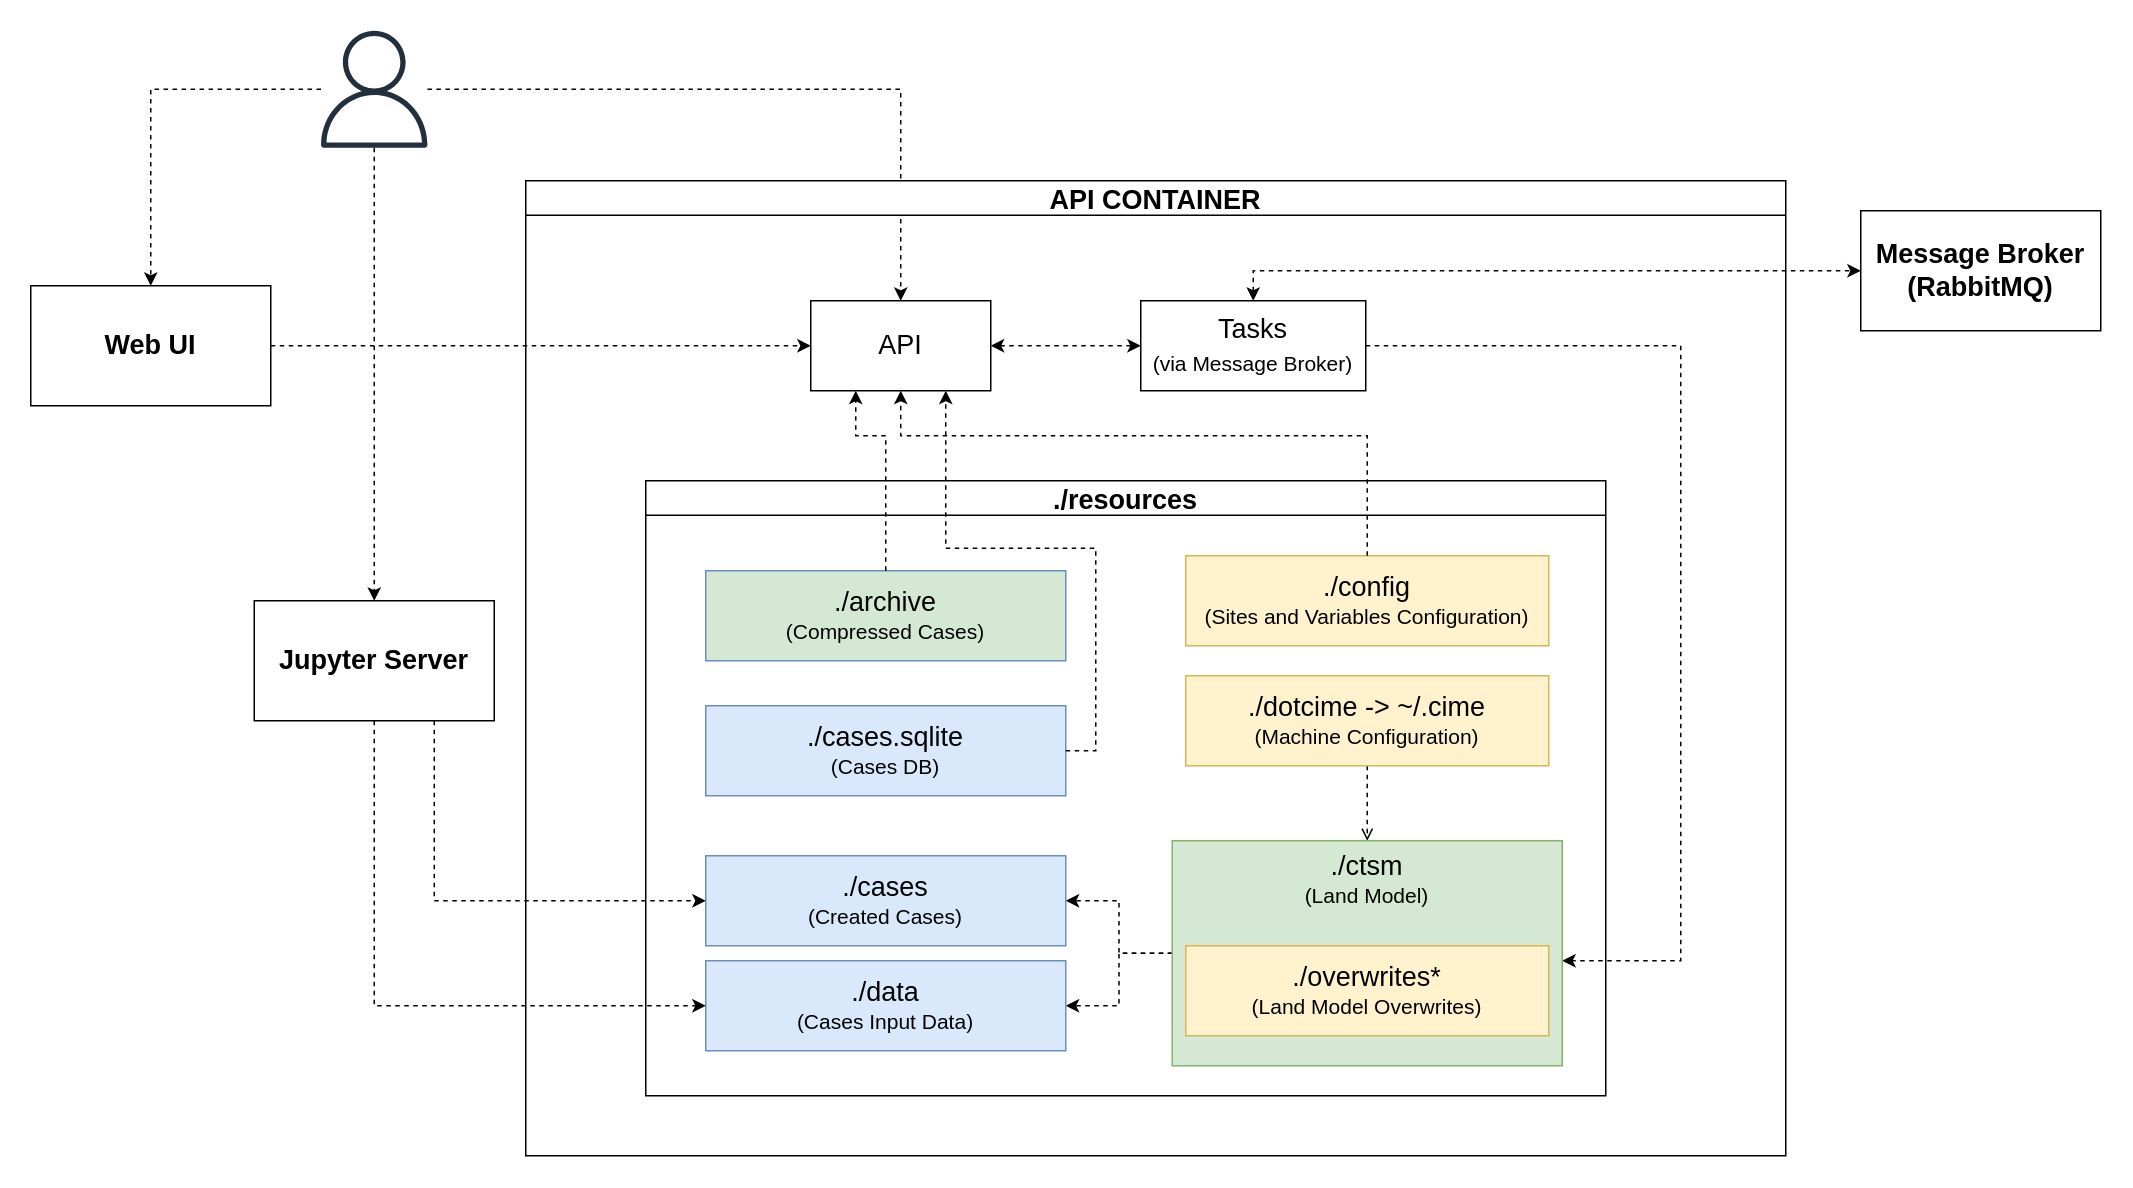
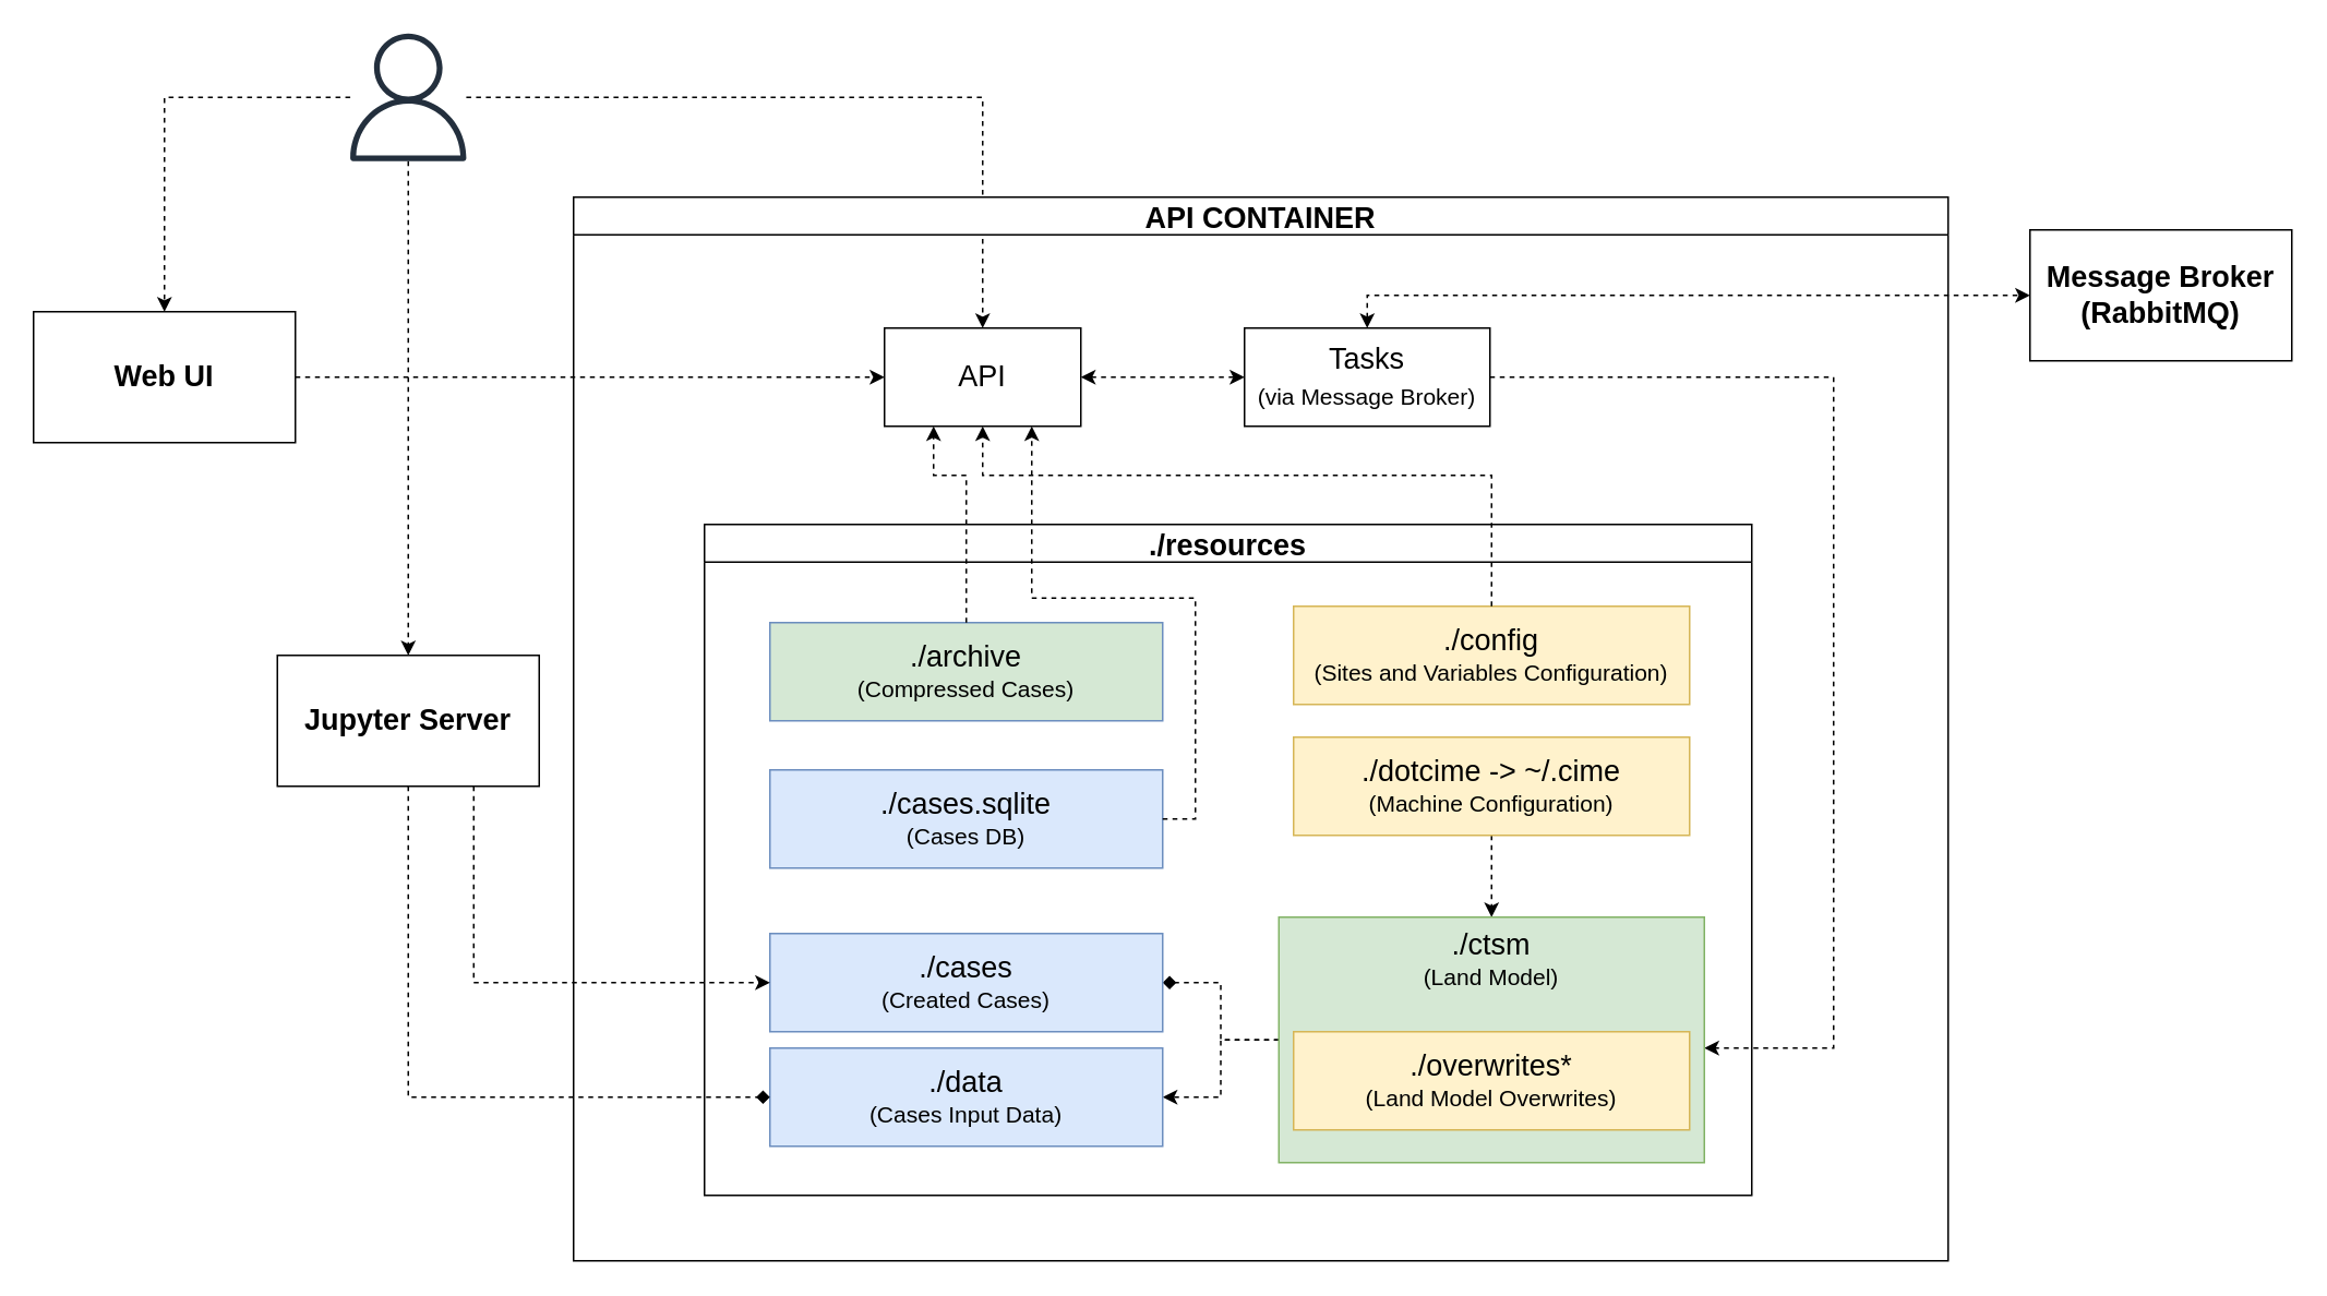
  <mxCell id="0" />
  <mxCell id="1" parent="0" />
  <mxCell id="2" style="edgeStyle=orthogonalEdgeStyle;rounded=0;orthogonalLoop=1;jettySize=auto;html=1;exitX=1;exitY=0.5;exitDx=0;exitDy=0;entryX=0;entryY=0.5;entryDx=0;entryDy=0;dashed=1;" parent="1" source="3" target="10" edge="1"><mxGeometry relative="1" as="geometry"><mxPoint x="350" y="260" as="targetPoint" /></mxGeometry></mxCell>
  <mxCell id="3" value="&lt;div style=&quot;font-size: 18px;&quot;&gt;&lt;b&gt;&lt;font style=&quot;font-size: 18px;&quot;&gt;Web UI&lt;/font&gt;&lt;/b&gt;&lt;/div&gt;" style="rounded=0;whiteSpace=wrap;html=1;" parent="1" vertex="1"><mxGeometry x="20" y="190" width="160" height="80" as="geometry" /></mxCell>
  <mxCell id="4" style="edgeStyle=orthogonalEdgeStyle;rounded=0;orthogonalLoop=1;jettySize=auto;html=1;dashed=1;" parent="1" source="7" target="3" edge="1"><mxGeometry relative="1" as="geometry" /></mxCell>
  <mxCell id="5" style="edgeStyle=orthogonalEdgeStyle;rounded=0;orthogonalLoop=1;jettySize=auto;html=1;dashed=1;" parent="1" source="7" target="10" edge="1"><mxGeometry relative="1" as="geometry"><mxPoint x="490" y="160" as="targetPoint" /></mxGeometry></mxCell>
  <mxCell id="6" style="edgeStyle=orthogonalEdgeStyle;rounded=0;orthogonalLoop=1;jettySize=auto;html=1;entryX=0.5;entryY=0;entryDx=0;entryDy=0;dashed=1;fontSize=18;" edge="1" parent="1" source="7" target="32"><mxGeometry relative="1" as="geometry"><Array as="points"><mxPoint x="249" y="370" /><mxPoint x="249" y="370" /></Array></mxGeometry></mxCell>
  <mxCell id="7" value="" style="sketch=0;outlineConnect=0;fontColor=#232F3E;gradientColor=none;fillColor=#232F3D;strokeColor=none;dashed=0;verticalLabelPosition=bottom;verticalAlign=top;align=center;html=1;fontSize=12;fontStyle=0;aspect=fixed;pointerEvents=1;shape=mxgraph.aws4.user;" parent="1" vertex="1"><mxGeometry x="210" y="20" width="78" height="78" as="geometry" /></mxCell>
  <mxCell id="8" value="API CONTAINER" style="swimlane;fontSize=18;" parent="1" vertex="1"><mxGeometry x="350" y="120" width="840" height="650" as="geometry"><mxRectangle x="440" y="120" width="110" height="30" as="alternateBounds" /></mxGeometry></mxCell>
  <mxCell id="9" style="edgeStyle=orthogonalEdgeStyle;rounded=0;orthogonalLoop=1;jettySize=auto;html=1;exitX=1;exitY=0.5;exitDx=0;exitDy=0;entryX=0;entryY=0.5;entryDx=0;entryDy=0;fontSize=18;startArrow=classic;startFill=1;dashed=1;" parent="8" source="10" target="12" edge="1"><mxGeometry relative="1" as="geometry" /></mxCell>
  <mxCell id="10" value="API" style="whiteSpace=wrap;html=1;fontSize=18;" parent="8" vertex="1"><mxGeometry x="190" y="80" width="120" height="60" as="geometry" /></mxCell>
  <mxCell id="11" style="edgeStyle=orthogonalEdgeStyle;rounded=0;orthogonalLoop=1;jettySize=auto;html=1;exitX=1;exitY=0.5;exitDx=0;exitDy=0;dashed=1;startArrow=none;startFill=0;fontSize=18;" edge="1" parent="8" source="12" target="20"><mxGeometry relative="1" as="geometry"><mxPoint x="700" y="515" as="targetPoint" /><Array as="points"><mxPoint x="770" y="110" /><mxPoint x="770" y="520" /></Array></mxGeometry></mxCell>
  <mxCell id="12" value="&lt;div&gt;Tasks&lt;/div&gt;&lt;div&gt;&lt;font style=&quot;font-size: 14px;&quot;&gt;(via Message Broker)&lt;/font&gt;&lt;/div&gt;" style="whiteSpace=wrap;html=1;fontSize=18;" parent="8" vertex="1"><mxGeometry x="410" y="80" width="150" height="60" as="geometry" /></mxCell>
  <mxCell id="13" value="./resources" style="swimlane;fontSize=18;" parent="8" vertex="1"><mxGeometry x="80" y="200" width="640" height="410" as="geometry"><mxRectangle x="450" y="400" width="110" height="30" as="alternateBounds" /></mxGeometry></mxCell>
  <mxCell id="14" value="&lt;div&gt;./archive&lt;/div&gt;&lt;div style=&quot;font-size: 14px;&quot;&gt;(Compressed Cases)&lt;br&gt;&lt;/div&gt;" style="whiteSpace=wrap;html=1;fontSize=18;fillColor=#d5e8d4;strokeColor=#6c8ebf;" parent="13" vertex="1"><mxGeometry x="40" y="60" width="240" height="60" as="geometry" /></mxCell>
  <mxCell id="15" value="&lt;div&gt;./cases.sqlite&lt;/div&gt;&lt;div style=&quot;font-size: 14px;&quot;&gt;(Cases DB)&lt;/div&gt;" style="whiteSpace=wrap;html=1;fontSize=18;fillColor=#dae8fc;strokeColor=#6c8ebf;" parent="13" vertex="1"><mxGeometry x="40" y="150" width="240" height="60" as="geometry" /></mxCell>
- <mxCell id="16" style="edgeStyle=orthogonalEdgeStyle;rounded=0;orthogonalLoop=1;jettySize=auto;html=1;exitX=0.5;exitY=1;exitDx=0;exitDy=0;entryX=0.5;entryY=0;entryDx=0;entryDy=0;dashed=1;startArrow=none;startFill=0;fontSize=18;endArrow=open;" edge="1" parent="13" source="17" target="20"><mxGeometry relative="1" as="geometry" /></mxCell>
+ <mxCell id="16" style="edgeStyle=orthogonalEdgeStyle;rounded=0;orthogonalLoop=1;jettySize=auto;html=1;exitX=0.5;exitY=1;exitDx=0;exitDy=0;entryX=0.5;entryY=0;entryDx=0;entryDy=0;dashed=1;startArrow=none;startFill=0;fontSize=18;" edge="1" parent="13" source="17" target="20"><mxGeometry relative="1" as="geometry" /></mxCell>
  <mxCell id="17" value="&lt;div&gt;./dotcime -&amp;gt; ~/.cime&lt;br&gt;&lt;/div&gt;&lt;div style=&quot;font-size: 14px;&quot;&gt;(Machine Configuration) &lt;/div&gt;" style="whiteSpace=wrap;html=1;fontSize=18;fillColor=#fff2cc;strokeColor=#d6b656;" parent="13" vertex="1"><mxGeometry x="360" y="130" width="242" height="60" as="geometry" /></mxCell>
- <mxCell id="18" style="edgeStyle=orthogonalEdgeStyle;rounded=0;orthogonalLoop=1;jettySize=auto;html=1;exitX=0;exitY=0.5;exitDx=0;exitDy=0;entryX=1;entryY=0.5;entryDx=0;entryDy=0;dashed=1;startArrow=none;startFill=0;fontSize=18;" edge="1" parent="13" source="20" target="22"><mxGeometry relative="1" as="geometry" /></mxCell>
+ <mxCell id="18" style="edgeStyle=orthogonalEdgeStyle;rounded=0;orthogonalLoop=1;jettySize=auto;html=1;exitX=0;exitY=0.5;exitDx=0;exitDy=0;entryX=1;entryY=0.5;entryDx=0;entryDy=0;dashed=1;startArrow=none;startFill=0;fontSize=18;endArrow=diamond;" edge="1" parent="13" source="20" target="22"><mxGeometry relative="1" as="geometry" /></mxCell>
  <mxCell id="19" style="edgeStyle=orthogonalEdgeStyle;rounded=0;orthogonalLoop=1;jettySize=auto;html=1;exitX=0;exitY=0.5;exitDx=0;exitDy=0;entryX=1;entryY=0.5;entryDx=0;entryDy=0;dashed=1;startArrow=none;startFill=0;fontSize=18;" edge="1" parent="13" source="20" target="23"><mxGeometry relative="1" as="geometry" /></mxCell>
  <mxCell id="20" value="&lt;div&gt;./ctsm&lt;br&gt;&lt;/div&gt;&lt;div style=&quot;font-size: 14px;&quot;&gt;(Land Model)&lt;/div&gt;" style="whiteSpace=wrap;html=1;fontSize=18;fillColor=#d5e8d4;strokeColor=#82b366;verticalAlign=top;" parent="13" vertex="1"><mxGeometry x="351" y="240" width="260" height="150" as="geometry" /></mxCell>
  <mxCell id="21" value="&lt;div&gt;./overwrites*&lt;br&gt;&lt;/div&gt;&lt;div style=&quot;font-size: 14px&quot;&gt;(Land Model Overwrites)&lt;/div&gt;" style="whiteSpace=wrap;html=1;fontSize=18;fillColor=#fff2cc;strokeColor=#d6b656;" parent="13" vertex="1"><mxGeometry x="360" y="310" width="242" height="60" as="geometry" /></mxCell>
  <mxCell id="22" value="&lt;div&gt;./cases&lt;/div&gt;&lt;div style=&quot;font-size: 14px;&quot;&gt;(Created Cases)&lt;br&gt;&lt;/div&gt;" style="whiteSpace=wrap;html=1;fontSize=18;fillColor=#dae8fc;strokeColor=#6c8ebf;" parent="13" vertex="1"><mxGeometry x="40" y="250" width="240" height="60" as="geometry" /></mxCell>
  <mxCell id="23" value="&lt;div&gt;./data&lt;/div&gt;&lt;div style=&quot;font-size: 14px;&quot;&gt;(Cases Input Data)&lt;br&gt;&lt;/div&gt;" style="whiteSpace=wrap;html=1;fontSize=18;fillColor=#dae8fc;strokeColor=#6c8ebf;" parent="13" vertex="1"><mxGeometry x="40" y="320" width="240" height="60" as="geometry" /></mxCell>
  <mxCell id="24" value="&lt;div&gt;./config&lt;br&gt;&lt;/div&gt;&lt;div style=&quot;font-size: 14px;&quot;&gt;(Sites and Variables Configuration)&lt;/div&gt;" style="whiteSpace=wrap;html=1;fontSize=18;fillColor=#fff2cc;strokeColor=#d6b656;" parent="13" vertex="1"><mxGeometry x="360" y="50" width="242" height="60" as="geometry" /></mxCell>
  <mxCell id="25" style="edgeStyle=orthogonalEdgeStyle;rounded=0;orthogonalLoop=1;jettySize=auto;html=1;exitX=0.5;exitY=0;exitDx=0;exitDy=0;entryX=0.5;entryY=1;entryDx=0;entryDy=0;dashed=1;startArrow=none;startFill=0;fontSize=18;" edge="1" parent="8" source="24" target="10"><mxGeometry relative="1" as="geometry"><Array as="points"><mxPoint x="561" y="170" /><mxPoint x="250" y="170" /></Array></mxGeometry></mxCell>
  <mxCell id="26" style="edgeStyle=orthogonalEdgeStyle;rounded=0;orthogonalLoop=1;jettySize=auto;html=1;exitX=0.5;exitY=0;exitDx=0;exitDy=0;entryX=0.25;entryY=1;entryDx=0;entryDy=0;dashed=1;startArrow=none;startFill=0;fontSize=18;" edge="1" parent="8" source="14" target="10"><mxGeometry relative="1" as="geometry"><Array as="points"><mxPoint x="240" y="170" /><mxPoint x="220" y="170" /></Array></mxGeometry></mxCell>
  <mxCell id="27" style="edgeStyle=orthogonalEdgeStyle;rounded=0;orthogonalLoop=1;jettySize=auto;html=1;exitX=1;exitY=0.5;exitDx=0;exitDy=0;entryX=0.75;entryY=1;entryDx=0;entryDy=0;dashed=1;startArrow=none;startFill=0;fontSize=18;" edge="1" parent="8" source="15" target="10"><mxGeometry relative="1" as="geometry" /></mxCell>
  <mxCell id="28" style="edgeStyle=orthogonalEdgeStyle;rounded=0;orthogonalLoop=1;jettySize=auto;html=1;exitX=0.5;exitY=0;exitDx=0;exitDy=0;entryX=0;entryY=0.5;entryDx=0;entryDy=0;dashed=1;fontSize=14;startArrow=classic;startFill=1;" parent="1" source="12" target="29" edge="1"><mxGeometry relative="1" as="geometry"><mxPoint x="1220" y="175" as="targetPoint" /></mxGeometry></mxCell>
  <mxCell id="29" value="&lt;b&gt;&lt;font style=&quot;font-size: 18px;&quot;&gt;Message Broker (RabbitMQ)&lt;/font&gt;&lt;/b&gt;" style="rounded=0;whiteSpace=wrap;html=1;" parent="1" vertex="1"><mxGeometry x="1240" y="140" width="160" height="80" as="geometry" /></mxCell>
  <mxCell id="30" style="edgeStyle=orthogonalEdgeStyle;rounded=0;orthogonalLoop=1;jettySize=auto;html=1;exitX=0.75;exitY=1;exitDx=0;exitDy=0;entryX=0;entryY=0.5;entryDx=0;entryDy=0;dashed=1;startArrow=none;startFill=0;fontSize=18;" edge="1" parent="1" source="32" target="22"><mxGeometry relative="1" as="geometry" /></mxCell>
- <mxCell id="31" style="edgeStyle=orthogonalEdgeStyle;rounded=0;orthogonalLoop=1;jettySize=auto;html=1;exitX=0.5;exitY=1;exitDx=0;exitDy=0;entryX=0;entryY=0.5;entryDx=0;entryDy=0;dashed=1;startArrow=none;startFill=0;fontSize=18;" edge="1" parent="1" source="32" target="23"><mxGeometry relative="1" as="geometry" /></mxCell>
+ <mxCell id="31" style="edgeStyle=orthogonalEdgeStyle;rounded=0;orthogonalLoop=1;jettySize=auto;html=1;exitX=0.5;exitY=1;exitDx=0;exitDy=0;entryX=0;entryY=0.5;entryDx=0;entryDy=0;dashed=1;startArrow=none;startFill=0;fontSize=18;endArrow=diamond;" edge="1" parent="1" source="32" target="23"><mxGeometry relative="1" as="geometry" /></mxCell>
  <mxCell id="32" value="Jupyter Server" style="rounded=0;whiteSpace=wrap;html=1;fontSize=18;fontStyle=1" vertex="1" parent="1"><mxGeometry x="169" y="400" width="160" height="80" as="geometry" /></mxCell>
